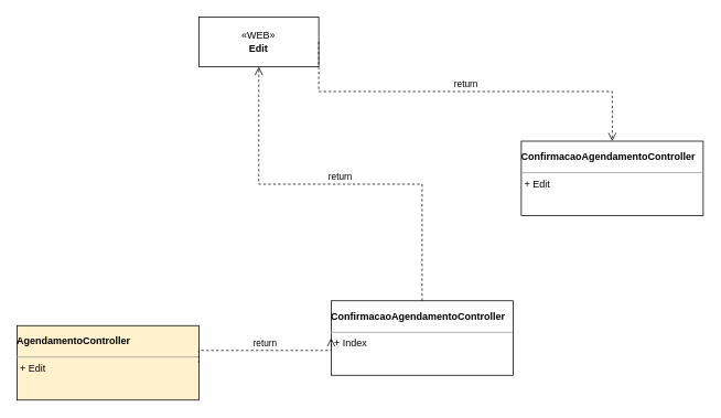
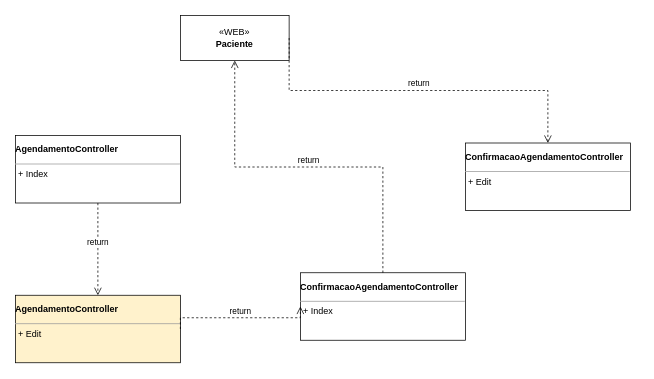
  <mxCell id="0" />
  <mxCell id="1" parent="0" />
+ <mxCell id="2" value="&lt;p style=&quot;margin:0px;margin-top:4px;text-align:center;&quot;&gt;&lt;/p&gt;&lt;p class=&quot;Corpodetexto&quot;&gt;&lt;strong&gt;AgendamentoController&lt;br&gt;&lt;/strong&gt;&lt;/p&gt;&lt;hr size=&quot;1&quot;&gt;&lt;p style=&quot;margin:0px;margin-left:4px;&quot;&gt;+ Index&lt;/p&gt;" style="verticalAlign=top;align=left;overflow=fill;fontSize=12;fontFamily=Helvetica;html=1;whiteSpace=wrap;" vertex="1" parent="1"><mxGeometry x="20" y="180" width="220" height="90" as="geometry" /></mxCell>
  <mxCell id="3" value="&lt;p style=&quot;margin:0px;margin-top:4px;text-align:center;&quot;&gt;&lt;/p&gt;&lt;p class=&quot;Corpodetexto&quot;&gt;&lt;strong&gt;AgendamentoController&lt;/strong&gt;&lt;/p&gt;&lt;hr size=&quot;1&quot;&gt;&lt;p style=&quot;margin:0px;margin-left:4px;&quot;&gt;+ Edit&lt;/p&gt;" style="verticalAlign=top;align=left;overflow=fill;fontSize=12;fontFamily=Helvetica;html=1;whiteSpace=wrap;fillColor=#fff2cc;" vertex="1" parent="1"><mxGeometry x="20" y="393" width="220" height="90" as="geometry" /></mxCell>
  <mxCell id="4" value="&lt;p style=&quot;margin:0px;margin-top:4px;text-align:center;&quot;&gt;&lt;/p&gt;&lt;p class=&quot;Corpodetexto&quot;&gt;&lt;strong&gt;ConfirmacaoAgendamentoController&lt;/strong&gt;&lt;/p&gt;&lt;hr size=&quot;1&quot;&gt;&lt;p style=&quot;margin:0px;margin-left:4px;&quot;&gt;+ Index&lt;/p&gt;" style="verticalAlign=top;align=left;overflow=fill;fontSize=12;fontFamily=Helvetica;html=1;whiteSpace=wrap;" vertex="1" parent="1"><mxGeometry x="400" y="363" width="220" height="90" as="geometry" /></mxCell>
- <mxCell id="5" value="&lt;p style=&quot;margin:0px;margin-top:4px;text-align:center;&quot;&gt;&lt;/p&gt;&lt;p class=&quot;Corpodetexto&quot;&gt;&lt;strong&gt;ConfirmacaoAgendamentoController&lt;/strong&gt;&lt;/p&gt;&lt;hr size=&quot;1&quot;&gt;&lt;p style=&quot;margin:0px;margin-left:4px;&quot;&gt;+ Edit&lt;/p&gt;" style="verticalAlign=top;align=left;overflow=fill;fontSize=12;fontFamily=Helvetica;html=1;whiteSpace=wrap;" vertex="1" parent="1"><mxGeometry x="630" y="170" width="220" height="90" as="geometry" /></mxCell>
- <mxCell id="6" value="«WEB»&lt;br&gt;&lt;b&gt;Edit&lt;/b&gt;" style="html=1;whiteSpace=wrap;" vertex="1" parent="1"><mxGeometry x="240" y="20" width="145" height="60" as="geometry" /></mxCell>
+ <mxCell id="5" value="&lt;p style=&quot;margin:0px;margin-top:4px;text-align:center;&quot;&gt;&lt;/p&gt;&lt;p class=&quot;Corpodetexto&quot;&gt;&lt;strong&gt;ConfirmacaoAgendamentoController&lt;/strong&gt;&lt;/p&gt;&lt;hr size=&quot;1&quot;&gt;&lt;p style=&quot;margin:0px;margin-left:4px;&quot;&gt;+ Edit&lt;/p&gt;" style="verticalAlign=top;align=left;overflow=fill;fontSize=12;fontFamily=Helvetica;html=1;whiteSpace=wrap;" vertex="1" parent="1"><mxGeometry x="620" y="190" width="220" height="90" as="geometry" /></mxCell>
+ <mxCell id="6" value="«WEB»&lt;br&gt;&lt;b&gt;Paciente&lt;/b&gt;" style="html=1;whiteSpace=wrap;" vertex="1" parent="1"><mxGeometry x="240" y="20" width="145" height="60" as="geometry" /></mxCell>
+ <mxCell id="7" value="return" style="html=1;verticalAlign=bottom;endArrow=open;dashed=1;endSize=8;edgeStyle=elbowEdgeStyle;elbow=vertical;curved=0;rounded=0;exitX=0.5;exitY=1;exitDx=0;exitDy=0;entryX=0.5;entryY=0;entryDx=0;entryDy=0;" edge="1" parent="1" source="2" target="3"><mxGeometry relative="1" as="geometry"><mxPoint x="560" y="380" as="sourcePoint" /><mxPoint x="480" y="380" as="targetPoint" /></mxGeometry></mxCell>
  <mxCell id="8" value="return" style="html=1;verticalAlign=bottom;endArrow=open;dashed=1;endSize=8;edgeStyle=elbowEdgeStyle;elbow=vertical;curved=0;rounded=0;exitX=1;exitY=0.5;exitDx=0;exitDy=0;entryX=0;entryY=0.5;entryDx=0;entryDy=0;" edge="1" parent="1" source="3" target="4"><mxGeometry relative="1" as="geometry"><mxPoint x="140" y="280" as="sourcePoint" /><mxPoint x="140" y="403" as="targetPoint" /></mxGeometry></mxCell>
  <mxCell id="9" value="return" style="html=1;verticalAlign=bottom;endArrow=open;dashed=1;endSize=8;edgeStyle=elbowEdgeStyle;elbow=vertical;curved=0;rounded=0;exitX=0.5;exitY=0;exitDx=0;exitDy=0;" edge="1" parent="1" source="4" target="6"><mxGeometry relative="1" as="geometry"><mxPoint x="250" y="448" as="sourcePoint" /><mxPoint x="410" y="448" as="targetPoint" /></mxGeometry></mxCell>
  <mxCell id="10" value="return" style="html=1;verticalAlign=bottom;endArrow=open;dashed=1;endSize=8;edgeStyle=elbowEdgeStyle;elbow=vertical;curved=0;rounded=0;exitX=1;exitY=0.5;exitDx=0;exitDy=0;entryX=0.5;entryY=0;entryDx=0;entryDy=0;" edge="1" parent="1" source="6" target="5"><mxGeometry relative="1" as="geometry"><mxPoint x="140" y="280" as="sourcePoint" /><mxPoint x="140" y="403" as="targetPoint" /></mxGeometry></mxCell>
